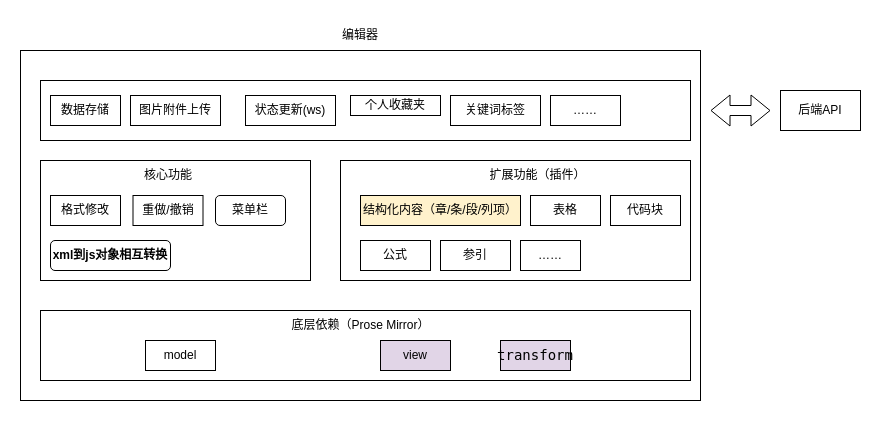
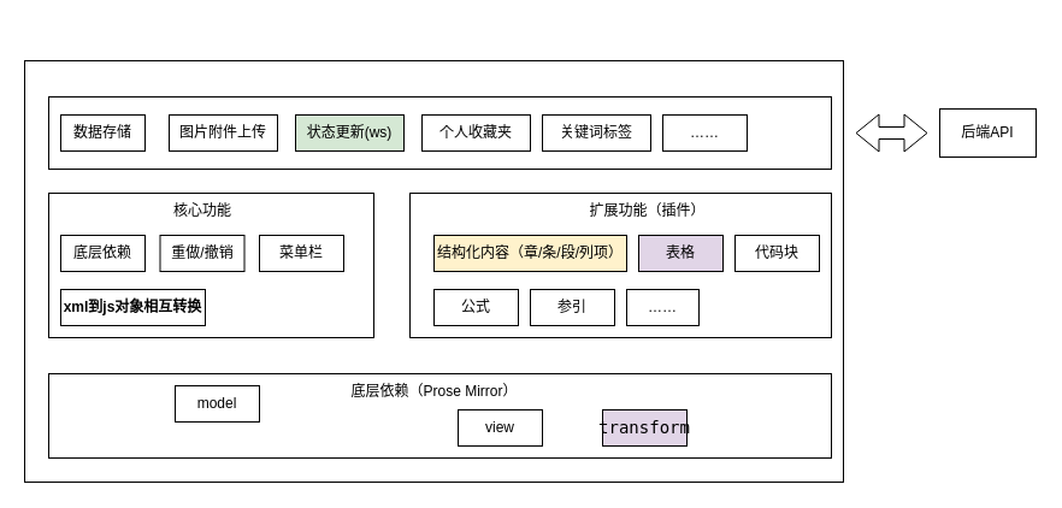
  <mxCell id="0" />
  <mxCell id="1" parent="0" />
  <mxCell id="2" value="" style="rounded=0;whiteSpace=wrap;html=1;" vertex="1" parent="1"><mxGeometry x="20" y="50" width="680" height="350" as="geometry" /></mxCell>
- <mxCell id="3" value="编辑器" style="text;html=1;strokeColor=none;fillColor=none;align=center;verticalAlign=middle;whiteSpace=wrap;rounded=0;" vertex="1" parent="1"><mxGeometry x="330" y="20" width="60" height="30" as="geometry" /></mxCell>
  <mxCell id="4" value="" style="rounded=0;whiteSpace=wrap;html=1;" vertex="1" parent="1"><mxGeometry x="40" y="310" width="650" height="70" as="geometry" /></mxCell>
  <mxCell id="5" value="底层依赖（Prose Mirror）" style="text;html=1;strokeColor=none;fillColor=none;align=center;verticalAlign=middle;whiteSpace=wrap;rounded=0;" vertex="1" parent="1"><mxGeometry x="288.75" y="310" width="142.5" height="30" as="geometry" /></mxCell>
- <mxCell id="6" value="model" style="rounded=0;whiteSpace=wrap;html=1;" vertex="1" parent="1"><mxGeometry x="145" y="340" width="70" height="30" as="geometry" /></mxCell>
- <mxCell id="7" value="view" style="rounded=0;whiteSpace=wrap;html=1;fillColor=#e1d5e7;" vertex="1" parent="1"><mxGeometry x="380" y="340" width="70" height="30" as="geometry" /></mxCell>
+ <mxCell id="6" value="model" style="rounded=0;whiteSpace=wrap;html=1;" vertex="1" parent="1"><mxGeometry x="145" y="320" width="70" height="30" as="geometry" /></mxCell>
+ <mxCell id="7" value="view" style="rounded=0;whiteSpace=wrap;html=1;" vertex="1" parent="1"><mxGeometry x="380" y="340" width="70" height="30" as="geometry" /></mxCell>
  <mxCell id="8" value="&lt;font face=&quot;monospace&quot;&gt;&lt;span style=&quot;font-size: 14px;&quot;&gt;transform&lt;/span&gt;&lt;/font&gt;" style="rounded=0;whiteSpace=wrap;html=1;fillColor=#e1d5e7;" vertex="1" parent="1"><mxGeometry x="500" y="340" width="70" height="30" as="geometry" /></mxCell>
  <mxCell id="9" value="" style="rounded=0;whiteSpace=wrap;html=1;" vertex="1" parent="1"><mxGeometry x="40" y="160" width="270" height="120" as="geometry" /></mxCell>
- <mxCell id="10" value="格式修改" style="rounded=0;whiteSpace=wrap;html=1;" vertex="1" parent="1"><mxGeometry x="50" y="195" width="70" height="30" as="geometry" /></mxCell>
+ <mxCell id="10" value="底层依赖" style="rounded=0;whiteSpace=wrap;html=1;" vertex="1" parent="1"><mxGeometry x="50" y="195" width="70" height="30" as="geometry" /></mxCell>
  <mxCell id="11" value="核心功能" style="text;html=1;strokeColor=none;fillColor=none;align=center;verticalAlign=middle;whiteSpace=wrap;rounded=0;" vertex="1" parent="1"><mxGeometry x="137.5" y="160" width="60" height="30" as="geometry" /></mxCell>
  <mxCell id="12" value="重做/撤销" style="rounded=0;whiteSpace=wrap;html=1;" vertex="1" parent="1"><mxGeometry x="132.5" y="195" width="70" height="30" as="geometry" /></mxCell>
- <mxCell id="13" value="菜单栏" style="whiteSpace=wrap;html=1;rounded=1;" vertex="1" parent="1"><mxGeometry x="215" y="195" width="70" height="30" as="geometry" /></mxCell>
+ <mxCell id="13" value="菜单栏" style="rounded=0;whiteSpace=wrap;html=1;" vertex="1" parent="1"><mxGeometry x="215" y="195" width="70" height="30" as="geometry" /></mxCell>
  <mxCell id="14" value="" style="rounded=0;whiteSpace=wrap;html=1;" vertex="1" parent="1"><mxGeometry x="340" y="160" width="350" height="120" as="geometry" /></mxCell>
  <mxCell id="15" value="扩展功能（插件）" style="text;html=1;strokeColor=none;fillColor=none;align=center;verticalAlign=middle;whiteSpace=wrap;rounded=0;" vertex="1" parent="1"><mxGeometry x="485" y="160" width="105" height="30" as="geometry" /></mxCell>
- <mxCell id="16" value="表格" style="rounded=0;whiteSpace=wrap;html=1;" vertex="1" parent="1"><mxGeometry x="530" y="195" width="70" height="30" as="geometry" /></mxCell>
+ <mxCell id="16" value="表格" style="rounded=0;whiteSpace=wrap;html=1;fillColor=#e1d5e7;" vertex="1" parent="1"><mxGeometry x="530" y="195" width="70" height="30" as="geometry" /></mxCell>
  <mxCell id="17" value="代码块" style="rounded=0;whiteSpace=wrap;html=1;" vertex="1" parent="1"><mxGeometry x="610" y="195" width="70" height="30" as="geometry" /></mxCell>
- <mxCell id="18" value="&lt;b&gt;xml到js对象相互转换&lt;/b&gt;" style="whiteSpace=wrap;html=1;rounded=1;" vertex="1" parent="1"><mxGeometry x="50" y="240" width="120" height="30" as="geometry" /></mxCell>
+ <mxCell id="18" value="&lt;b&gt;xml到js对象相互转换&lt;/b&gt;" style="rounded=0;whiteSpace=wrap;html=1;" vertex="1" parent="1"><mxGeometry x="50" y="240" width="120" height="30" as="geometry" /></mxCell>
  <mxCell id="19" value="公式" style="rounded=0;whiteSpace=wrap;html=1;" vertex="1" parent="1"><mxGeometry x="360" y="240" width="70" height="30" as="geometry" /></mxCell>
  <mxCell id="20" value="结构化内容（章/条/段/列项）" style="rounded=0;whiteSpace=wrap;html=1;fillColor=#fff2cc;" vertex="1" parent="1"><mxGeometry x="360" y="195" width="160" height="30" as="geometry" /></mxCell>
  <mxCell id="21" value="参引" style="rounded=0;whiteSpace=wrap;html=1;" vertex="1" parent="1"><mxGeometry x="440" y="240" width="70" height="30" as="geometry" /></mxCell>
  <mxCell id="22" value="" style="shape=flexArrow;endArrow=classic;startArrow=classic;html=1;rounded=0;" edge="1" parent="1"><mxGeometry width="100" height="100" relative="1" as="geometry"><mxPoint x="710" y="110" as="sourcePoint" /><mxPoint x="770" y="110" as="targetPoint" /></mxGeometry></mxCell>
  <mxCell id="23" value="后端API" style="rounded=0;whiteSpace=wrap;html=1;" vertex="1" parent="1"><mxGeometry x="780" y="90" width="80" height="40" as="geometry" /></mxCell>
  <mxCell id="24" value="" style="rounded=0;whiteSpace=wrap;html=1;" vertex="1" parent="1"><mxGeometry x="40" y="80" width="650" height="60" as="geometry" /></mxCell>
  <mxCell id="25" value="数据存储" style="rounded=0;whiteSpace=wrap;html=1;" vertex="1" parent="1"><mxGeometry x="50" y="95" width="70" height="30" as="geometry" /></mxCell>
- <mxCell id="26" value="图片附件上传" style="rounded=0;whiteSpace=wrap;html=1;" vertex="1" parent="1"><mxGeometry x="130" y="95" width="90" height="30" as="geometry" /></mxCell>
- <mxCell id="27" value="状态更新(ws)" style="rounded=0;whiteSpace=wrap;html=1;" vertex="1" parent="1"><mxGeometry x="245" y="95" width="90" height="30" as="geometry" /></mxCell>
- <mxCell id="28" value="个人收藏夹" style="rounded=0;whiteSpace=wrap;html=1;" vertex="1" parent="1"><mxGeometry x="350" y="95" width="90" height="20" as="geometry" /></mxCell>
+ <mxCell id="26" value="图片附件上传" style="rounded=0;whiteSpace=wrap;html=1;" vertex="1" parent="1"><mxGeometry x="140" y="95" width="90" height="30" as="geometry" /></mxCell>
+ <mxCell id="27" value="状态更新(ws)" style="rounded=0;whiteSpace=wrap;html=1;fillColor=#d5e8d4;" vertex="1" parent="1"><mxGeometry x="245" y="95" width="90" height="30" as="geometry" /></mxCell>
+ <mxCell id="28" value="个人收藏夹" style="rounded=0;whiteSpace=wrap;html=1;" vertex="1" parent="1"><mxGeometry x="350" y="95" width="90" height="30" as="geometry" /></mxCell>
  <mxCell id="29" value="关键词标签" style="rounded=0;whiteSpace=wrap;html=1;" vertex="1" parent="1"><mxGeometry x="450" y="95" width="90" height="30" as="geometry" /></mxCell>
  <mxCell id="30" value="……" style="rounded=0;whiteSpace=wrap;html=1;" vertex="1" parent="1"><mxGeometry x="550" y="95" width="70" height="30" as="geometry" /></mxCell>
  <mxCell id="31" value="……" style="rounded=0;whiteSpace=wrap;html=1;" vertex="1" parent="1"><mxGeometry x="520" y="240" width="60" height="30" as="geometry" /></mxCell>
